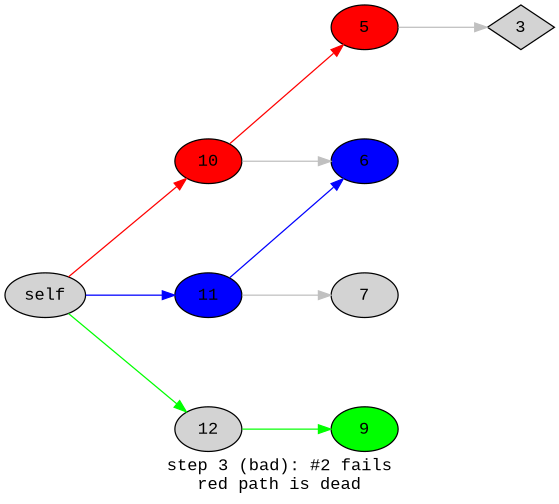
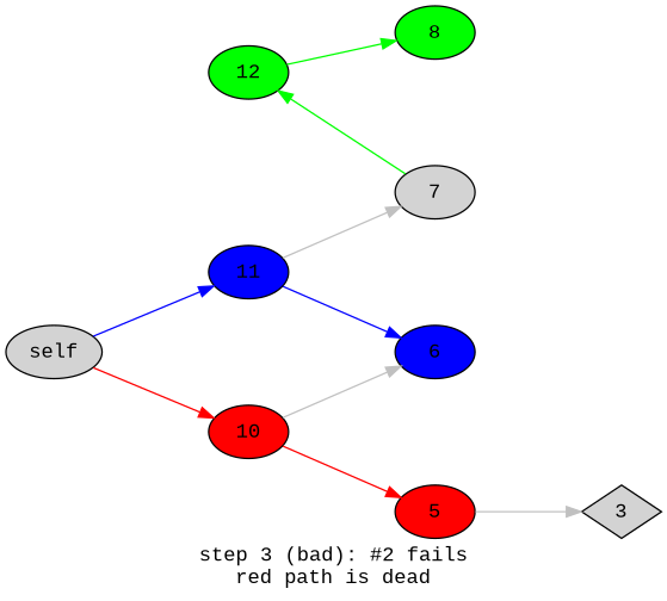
  digraph {
    fontname="Liberation Mono"
    label="step 3 (bad): #2 fails\nred path is dead"
    nodesep=1
    rankdir=LR
    ranksep=1
    node [fontname="Liberation Mono" style=filled]
    edge [color=gray fontname="Liberation Mono"]
    10 [fillcolor=red]
    11 [fillcolor=blue]
-   12 [fillcolor=lightgrey]
+   12 [fillcolor=green]
    5 [fillcolor=red]
    6 [fillcolor=blue]
    7
-   8 [fillcolor=green label=9]
+   8 [fillcolor=green]
    n8 [label=3 shape=diamond]
    self
    subgraph sub_1 {
      rank=same
      10
      11
      12
    }
    10 -> 5 [color=red]
    10 -> 6
    11 -> 6 [color=blue]
    11 -> 7
    12 -> 8 [color=green]
    5 -> n8
    self -> 10 [color=red]
    self -> 11 [color=blue]
-   self -> 12 [color=green]
+   7 -> 12 [color=green]
  }
